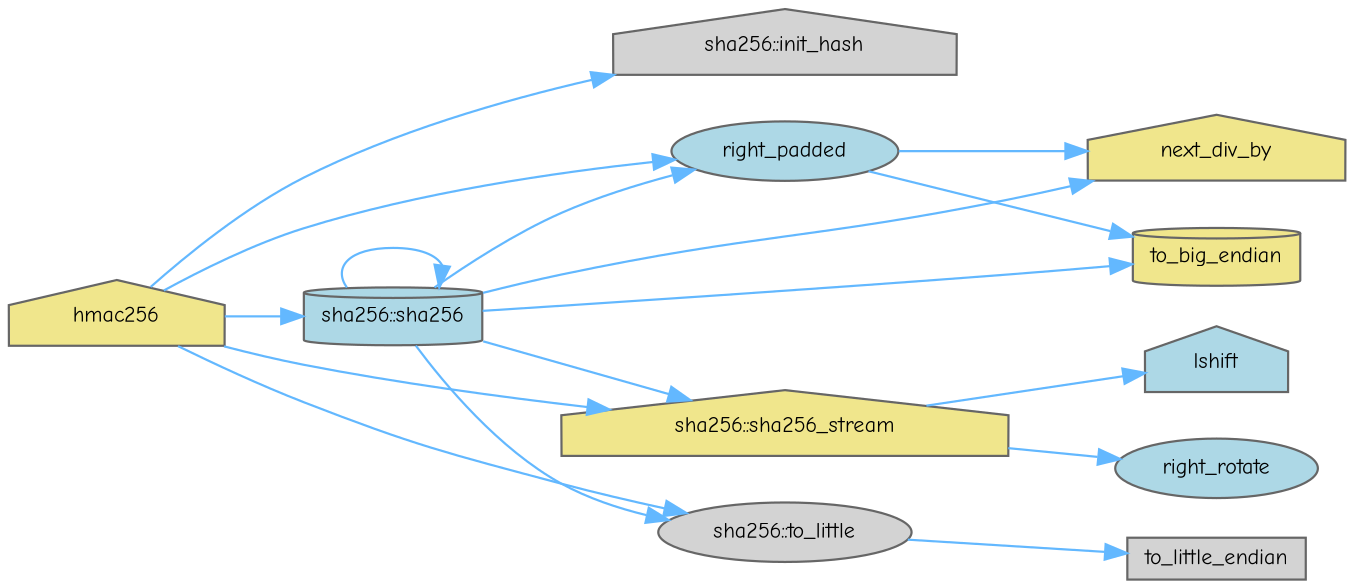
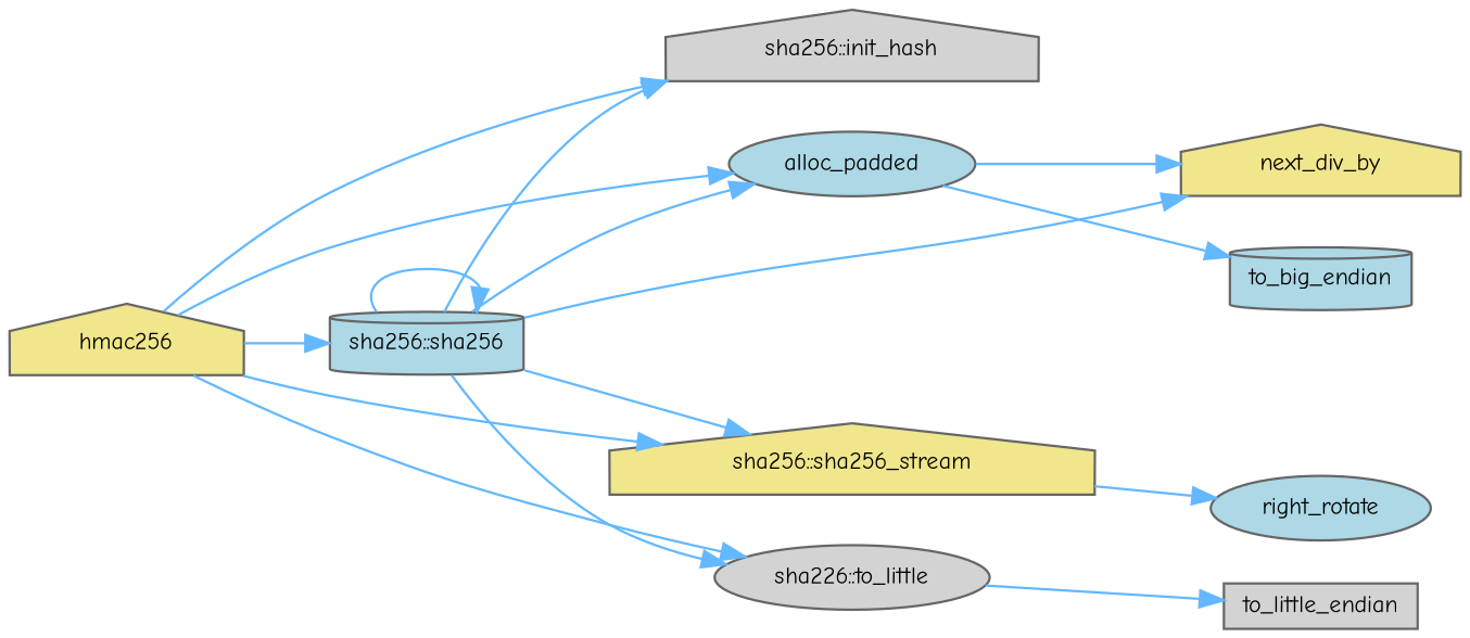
  digraph {
    fontname="Comic Neue"
    rankdir=LR
    node [color=grey40 fillcolor=lightblue fontname="Comic Neue" fontsize=10 shape=house style=filled]
    edge [color=steelblue1 fontname="Comic Neue" fontsize=10 labelfontname=Helvetica labelfontsize=10 style=solid]
    n1 [color=gray40 fillcolor=khaki fontcolor=black height=0.2 label=hmac256 width=0.4]
-   n2 [height=0.2 label=right_padded shape=ellipse width=0.4]
+   n2 [height=0.2 label=alloc_padded shape=ellipse width=0.4]
    n3 [fillcolor=lightgrey height=0.2 label="sha256::init_hash" width=0.4]
    n4 [height=0.2 label="sha256::sha256" shape=cylinder width=0.4]
    n5 [fillcolor=khaki height=0.2 label="sha256::sha256_stream" width=0.4]
-   n6 [fillcolor=lightgrey height=0.2 label="sha256::to_little" shape=ellipse width=0.4]
+   n6 [fillcolor=lightgrey height=0.2 label="sha226::to_little" shape=ellipse width=0.4]
    n7 [fillcolor=khaki height=0.2 label=next_div_by width=0.4]
-   n8 [fillcolor=khaki height=0.2 label=to_big_endian shape=cylinder width=0.4]
-   n9 [height=0.2 label=lshift width=0.4]
+   n8 [height=0.2 label=to_big_endian shape=cylinder width=0.4]
    n10 [height=0.2 label=right_rotate shape=ellipse width=0.4]
    n11 [fillcolor=lightgrey height=0.2 label=to_little_endian shape=box width=0.4]
    n1 -> n2
    n1 -> n3
    n1 -> n4
    n1 -> n5
    n1 -> n6
    n2 -> n7
    n2 -> n8
    n4 -> n2
-   n4 -> n8
+   n4 -> n3
    n4 -> n4
    n4 -> n5
    n4 -> n6
    n4 -> n7
-   n5 -> n9
    n5 -> n10
    n6 -> n11
  }
